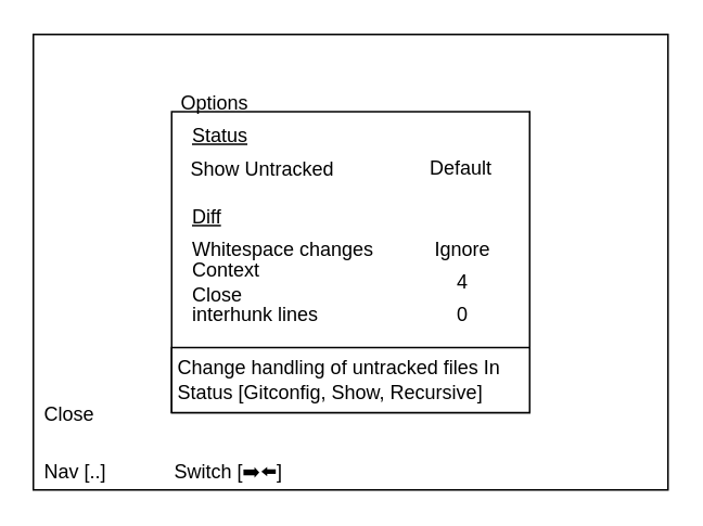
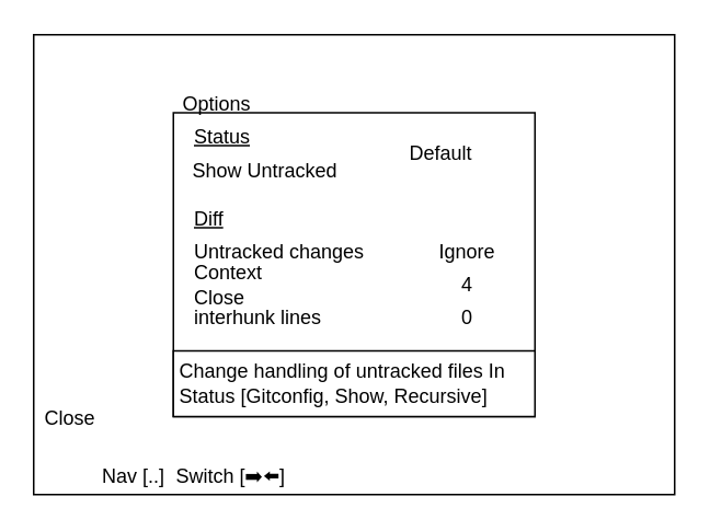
  <mxCell id="0" />
  <mxCell id="1" parent="0" />
  <mxCell id="2" value="" style="rounded=0;whiteSpace=wrap;html=1;" vertex="1" parent="1"><mxGeometry x="20" y="20.5" width="390" height="280" as="geometry" /></mxCell>
  <mxCell id="3" value="" style="rounded=0;whiteSpace=wrap;html=1;" vertex="1" parent="1"><mxGeometry x="105" y="68" width="220" height="185" as="geometry" /></mxCell>
  <mxCell id="4" value="Show Untracked" style="text;align=left;verticalAlign=middle;rounded=0;fillColor=#ffffff;" vertex="1" parent="1"><mxGeometry x="115" y="93" width="97.5" height="20" as="geometry" /></mxCell>
- <mxCell id="5" value="Default" style="text;html=1;strokeColor=none;fillColor=none;align=center;verticalAlign=middle;whiteSpace=wrap;rounded=0;" vertex="1" parent="1"><mxGeometry x="252.5" y="93" width="60" height="20" as="geometry" /></mxCell>
- <mxCell id="6" value="Whitespace changes" style="text;html=1;strokeColor=none;fillColor=none;align=left;verticalAlign=middle;whiteSpace=wrap;rounded=0;" vertex="1" parent="1"><mxGeometry x="116.25" y="143" width="117.5" height="20" as="geometry" /></mxCell>
+ <mxCell id="5" value="Default" style="text;html=1;strokeColor=none;fillColor=none;align=center;verticalAlign=middle;whiteSpace=wrap;rounded=0;" vertex="1" parent="1"><mxGeometry x="237.5" y="83" width="60" height="20" as="geometry" /></mxCell>
+ <mxCell id="6" value="Untracked changes" style="text;html=1;strokeColor=none;fillColor=none;align=left;verticalAlign=middle;whiteSpace=wrap;rounded=0;" vertex="1" parent="1"><mxGeometry x="116.25" y="143" width="117.5" height="20" as="geometry" /></mxCell>
  <mxCell id="7" value="Ignore" style="text;html=1;strokeColor=none;fillColor=none;align=center;verticalAlign=middle;whiteSpace=wrap;rounded=0;" vertex="1" parent="1"><mxGeometry x="253.75" y="143" width="60" height="20" as="geometry" /></mxCell>
  <mxCell id="8" value="Context Close&amp;nbsp;" style="text;html=1;strokeColor=none;fillColor=none;align=left;verticalAlign=middle;whiteSpace=wrap;rounded=0;" vertex="1" parent="1"><mxGeometry x="116.25" y="163" width="80" height="20" as="geometry" /></mxCell>
  <mxCell id="9" value="4" style="text;html=1;strokeColor=none;fillColor=none;align=center;verticalAlign=middle;whiteSpace=wrap;rounded=0;" vertex="1" parent="1"><mxGeometry x="253.75" y="163" width="60" height="20" as="geometry" /></mxCell>
  <mxCell id="10" value="interhunk lines" style="text;html=1;strokeColor=none;fillColor=none;align=left;verticalAlign=middle;whiteSpace=wrap;rounded=0;" vertex="1" parent="1"><mxGeometry x="116.25" y="183" width="90" height="20" as="geometry" /></mxCell>
  <mxCell id="11" value="0" style="text;html=1;strokeColor=none;fillColor=none;align=center;verticalAlign=middle;whiteSpace=wrap;rounded=0;" vertex="1" parent="1"><mxGeometry x="253.75" y="183" width="60" height="20" as="geometry" /></mxCell>
  <mxCell id="12" value="Status" style="text;html=1;strokeColor=none;fillColor=none;align=left;verticalAlign=middle;whiteSpace=wrap;rounded=0;fontStyle=4" vertex="1" parent="1"><mxGeometry x="116.25" y="73" width="97.5" height="20" as="geometry" /></mxCell>
  <mxCell id="13" value="Diff" style="text;html=1;strokeColor=none;fillColor=none;align=left;verticalAlign=middle;whiteSpace=wrap;rounded=0;fontStyle=4" vertex="1" parent="1"><mxGeometry x="116.25" y="123" width="97.5" height="20" as="geometry" /></mxCell>
  <mxCell id="14" value="Options" style="text;html=1;strokeColor=none;fillColor=none;align=left;verticalAlign=middle;whiteSpace=wrap;rounded=0;fontStyle=0;labelBorderColor=none;" vertex="1" parent="1"><mxGeometry x="108.75" y="53" width="97.5" height="20" as="geometry" /></mxCell>
  <mxCell id="15" value="" style="rounded=0;whiteSpace=wrap;html=1;align=left;" vertex="1" parent="1"><mxGeometry x="105" y="213" width="220" height="40" as="geometry" /></mxCell>
  <mxCell id="16" value="Change handling of untracked files In Status [Gitconfig, Show, Recursive]" style="text;align=left;verticalAlign=middle;rounded=0;fillColor=#ffffff;whiteSpace=wrap;" vertex="1" parent="1"><mxGeometry x="106.88" y="218" width="216.25" height="30" as="geometry" /></mxCell>
  <mxCell id="17" value="Close" style="text;align=left;verticalAlign=middle;rounded=0;fillColor=#ffffff;" vertex="1" parent="1"><mxGeometry x="25" y="243.5" width="35" height="20" as="geometry" /></mxCell>
  <mxCell id="18" value="Switch [➡️⬅️]" style="text;align=left;verticalAlign=middle;rounded=0;fillColor=#ffffff;" vertex="1" parent="1"><mxGeometry x="105" y="278.5" width="135" height="20" as="geometry" /></mxCell>
- <mxCell id="19" value="Nav [..]" style="text;align=left;verticalAlign=middle;rounded=0;fillColor=#ffffff;" vertex="1" parent="1"><mxGeometry x="25" y="278.5" width="39" height="20" as="geometry" /></mxCell>
+ <mxCell id="19" value="Nav [..]" style="text;align=left;verticalAlign=middle;rounded=0;fillColor=#ffffff;" vertex="1" parent="1"><mxGeometry x="60" y="278.5" width="39" height="20" as="geometry" /></mxCell>
